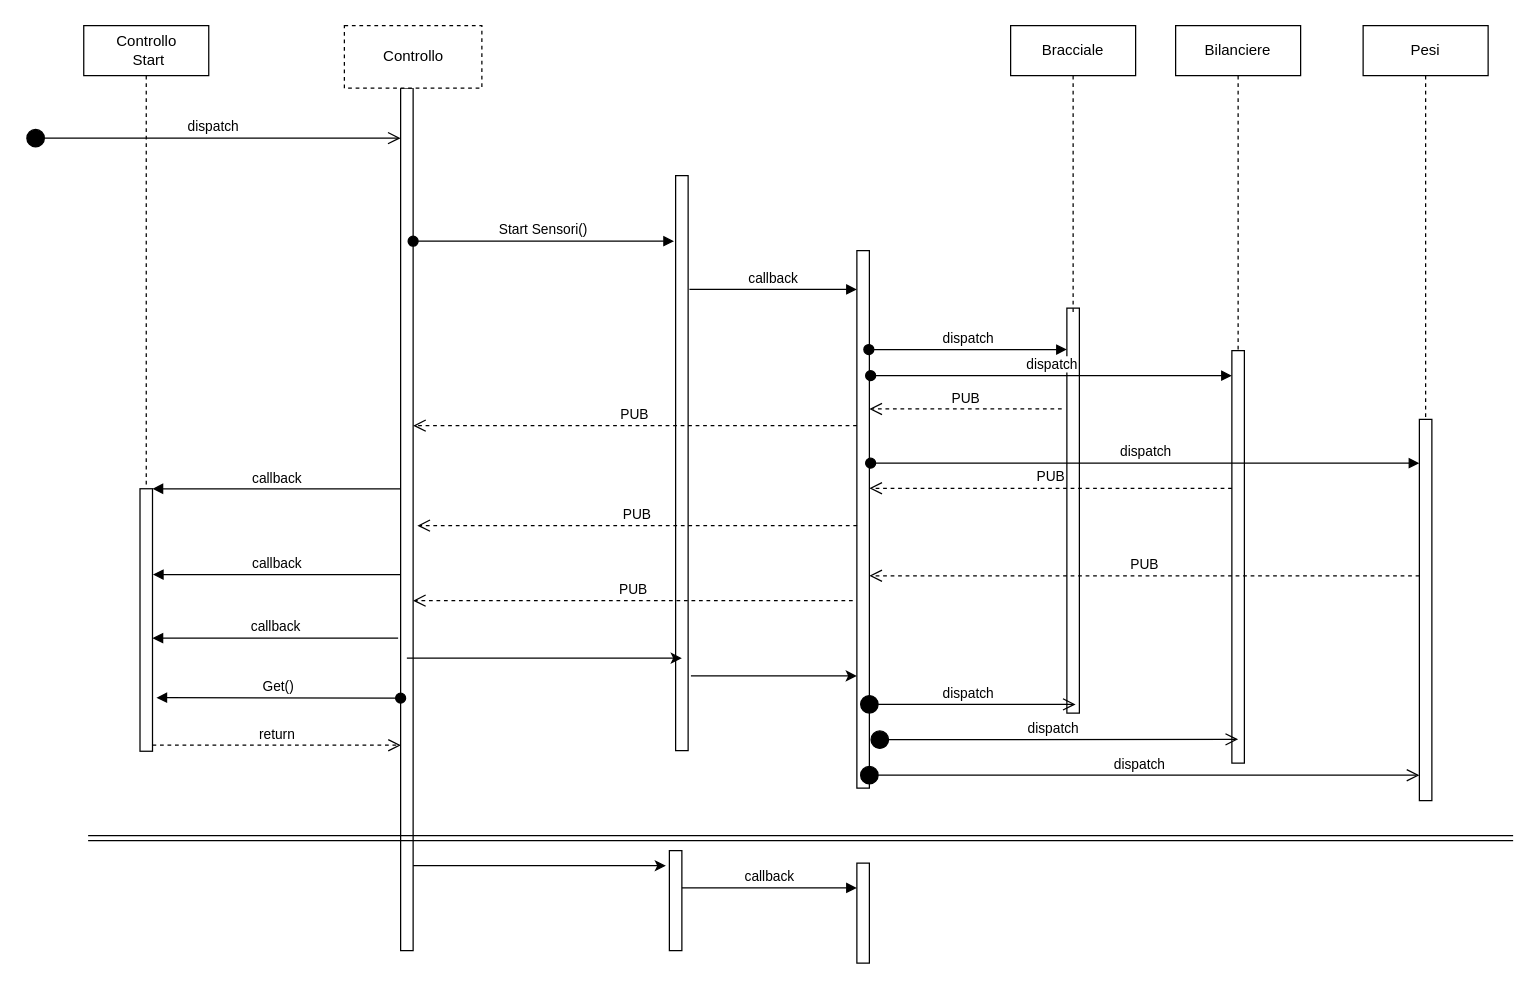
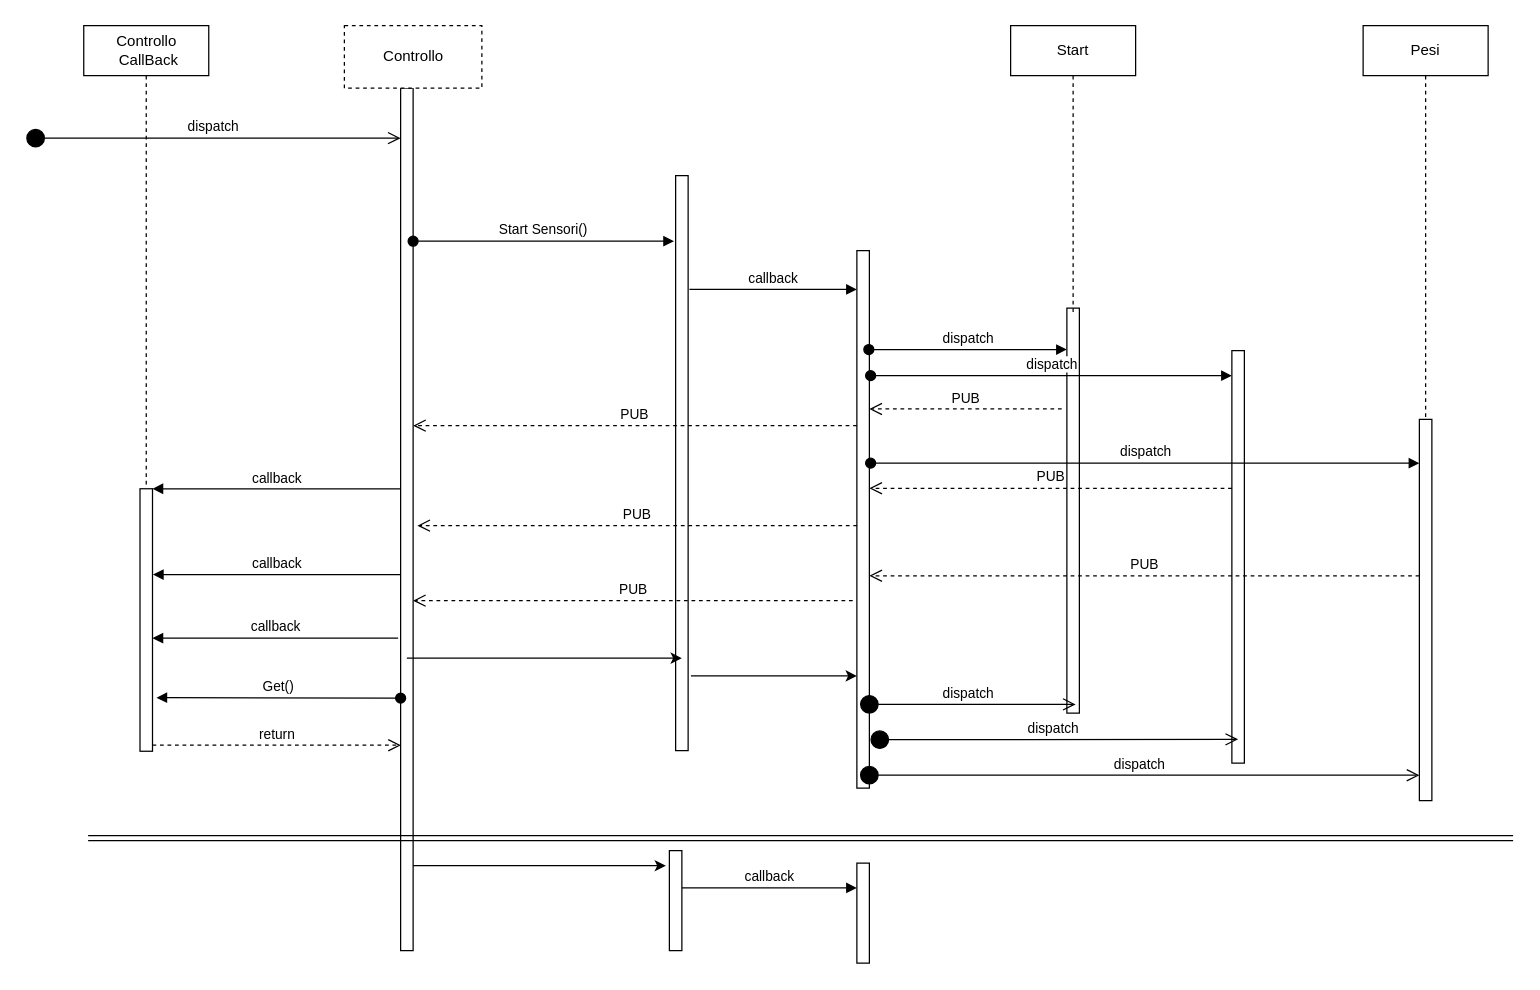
  <mxCell id="0" />
  <mxCell id="1" parent="0" />
  <mxCell id="2" value="dispatch" style="html=1;verticalAlign=bottom;startArrow=circle;startFill=1;endArrow=open;startSize=6;endSize=8;" edge="1" parent="1" target="3"><mxGeometry width="80" relative="1" as="geometry"><mxPoint x="20" y="110" as="sourcePoint" /><mxPoint x="100" y="110" as="targetPoint" /></mxGeometry></mxCell>
  <mxCell id="3" value="" style="html=1;points=[];perimeter=orthogonalPerimeter;" vertex="1" parent="1"><mxGeometry x="320" y="70" width="10" height="690" as="geometry" /></mxCell>
  <mxCell id="4" value="" style="html=1;points=[];perimeter=orthogonalPerimeter;" vertex="1" parent="1"><mxGeometry x="111.5" y="390.5" width="10" height="210" as="geometry" /></mxCell>
  <mxCell id="5" value="callback" style="html=1;verticalAlign=bottom;endArrow=block;entryX=1;entryY=0;" edge="1" target="4" parent="1" source="3"><mxGeometry relative="1" as="geometry"><mxPoint x="311.5" y="390.971" as="sourcePoint" /></mxGeometry></mxCell>
  <mxCell id="6" value="callback" style="html=1;verticalAlign=bottom;endArrow=block;entryX=1.033;entryY=0.327;entryDx=0;entryDy=0;entryPerimeter=0;" edge="1" target="4" parent="1" source="3"><mxGeometry relative="1" as="geometry"><mxPoint x="311.971" y="455.676" as="sourcePoint" /></mxGeometry></mxCell>
  <mxCell id="7" value="callback" style="html=1;verticalAlign=bottom;endArrow=block;" edge="1" parent="1" target="4"><mxGeometry relative="1" as="geometry"><mxPoint x="318" y="510" as="sourcePoint" /><mxPoint x="121.5" y="507.5" as="targetPoint" /></mxGeometry></mxCell>
  <mxCell id="8" value="" style="html=1;points=[];perimeter=orthogonalPerimeter;" vertex="1" parent="1"><mxGeometry x="540" y="140" width="10" height="460" as="geometry" /></mxCell>
  <mxCell id="9" value="Start Sensori()" style="html=1;verticalAlign=bottom;startArrow=oval;endArrow=block;startSize=8;entryX=-0.129;entryY=0.114;entryDx=0;entryDy=0;entryPerimeter=0;" edge="1" target="8" parent="1" source="3"><mxGeometry relative="1" as="geometry"><mxPoint x="282" y="130" as="sourcePoint" /></mxGeometry></mxCell>
  <mxCell id="10" value="" style="html=1;points=[];perimeter=orthogonalPerimeter;" vertex="1" parent="1"><mxGeometry x="685" y="200" width="10" height="430" as="geometry" /></mxCell>
  <mxCell id="11" value="callback" style="html=1;verticalAlign=bottom;endArrow=block;exitX=1.106;exitY=0.198;exitDx=0;exitDy=0;exitPerimeter=0;" edge="1" target="10" parent="1" source="8"><mxGeometry relative="1" as="geometry"><mxPoint x="560.286" y="239.571" as="sourcePoint" /><mxPoint x="695" y="210" as="targetPoint" /></mxGeometry></mxCell>
  <mxCell id="12" value="PUB" style="html=1;verticalAlign=bottom;endArrow=open;dashed=1;endSize=8;" edge="1" parent="1" target="3"><mxGeometry relative="1" as="geometry"><mxPoint x="700" y="257.5" as="targetPoint" /><mxPoint x="685" y="340" as="sourcePoint" /></mxGeometry></mxCell>
  <mxCell id="13" value="Get()" style="html=1;verticalAlign=bottom;startArrow=oval;startFill=1;endArrow=block;startSize=8;entryX=1.314;entryY=0.796;entryDx=0;entryDy=0;entryPerimeter=0;" edge="1" parent="1" target="4"><mxGeometry width="60" relative="1" as="geometry"><mxPoint x="320" y="558" as="sourcePoint" /><mxPoint x="61.5" y="739.5" as="targetPoint" /></mxGeometry></mxCell>
  <mxCell id="14" value="return" style="html=1;verticalAlign=bottom;endArrow=open;dashed=1;endSize=8;entryX=0.886;entryY=0.8;entryDx=0;entryDy=0;entryPerimeter=0;" edge="1" parent="1" source="4"><mxGeometry relative="1" as="geometry"><mxPoint x="81.5" y="739.5" as="sourcePoint" /><mxPoint x="320.206" y="595.676" as="targetPoint" /></mxGeometry></mxCell>
  <mxCell id="15" value="&lt;div&gt;Controllo&lt;/div&gt;" style="html=1;dashed=1;" vertex="1" parent="1"><mxGeometry x="275" y="20" width="110" height="50" as="geometry" /></mxCell>
- <mxCell id="16" value="&lt;div&gt;Controllo&lt;/div&gt;&lt;div&gt;&amp;nbsp;Start&lt;/div&gt;" style="shape=umlLifeline;perimeter=lifelinePerimeter;whiteSpace=wrap;html=1;container=1;collapsible=0;recursiveResize=0;outlineConnect=0;" vertex="1" parent="1"><mxGeometry x="66.5" y="20" width="100" height="370" as="geometry" /></mxCell>
+ <mxCell id="16" value="&lt;div&gt;Controllo&lt;/div&gt;&lt;div&gt;&amp;nbsp;CallBack&lt;/div&gt;" style="shape=umlLifeline;perimeter=lifelinePerimeter;whiteSpace=wrap;html=1;container=1;collapsible=0;recursiveResize=0;outlineConnect=0;" vertex="1" parent="1"><mxGeometry x="66.5" y="20" width="100" height="370" as="geometry" /></mxCell>
  <mxCell id="17" value="PUB" style="html=1;verticalAlign=bottom;endArrow=open;dashed=1;endSize=8;entryX=1.341;entryY=0.458;entryDx=0;entryDy=0;entryPerimeter=0;exitX=0.018;exitY=0.392;exitDx=0;exitDy=0;exitPerimeter=0;" edge="1" parent="1"><mxGeometry relative="1" as="geometry"><mxPoint x="333.412" y="420" as="targetPoint" /><mxPoint x="685.176" y="420" as="sourcePoint" /></mxGeometry></mxCell>
  <mxCell id="18" value="PUB" style="html=1;verticalAlign=bottom;endArrow=open;dashed=1;endSize=8;entryX=1.341;entryY=0.458;entryDx=0;entryDy=0;entryPerimeter=0;exitX=0.018;exitY=0.392;exitDx=0;exitDy=0;exitPerimeter=0;" edge="1" parent="1"><mxGeometry relative="1" as="geometry"><mxPoint x="329.912" y="480" as="targetPoint" /><mxPoint x="681.676" y="480" as="sourcePoint" /></mxGeometry></mxCell>
  <mxCell id="19" value="" style="endArrow=classic;html=1;" edge="1" parent="1"><mxGeometry width="50" height="50" relative="1" as="geometry"><mxPoint x="325" y="526" as="sourcePoint" /><mxPoint x="545" y="526" as="targetPoint" /></mxGeometry></mxCell>
  <mxCell id="20" value="" style="endArrow=classic;html=1;exitX=1.224;exitY=0.87;exitDx=0;exitDy=0;exitPerimeter=0;" edge="1" parent="1" source="8" target="10"><mxGeometry width="50" height="50" relative="1" as="geometry"><mxPoint x="20" y="980" as="sourcePoint" /><mxPoint x="70" y="930" as="targetPoint" /></mxGeometry></mxCell>
  <mxCell id="21" value="" style="shape=link;html=1;" edge="1" parent="1"><mxGeometry width="50" height="50" relative="1" as="geometry"><mxPoint x="70" y="670" as="sourcePoint" /><mxPoint x="1210" y="670" as="targetPoint" /></mxGeometry></mxCell>
  <mxCell id="22" value="" style="endArrow=classic;html=1;entryX=-0.276;entryY=0.151;entryDx=0;entryDy=0;entryPerimeter=0;" edge="1" parent="1" source="3" target="24"><mxGeometry width="50" height="50" relative="1" as="geometry"><mxPoint x="130" y="770" as="sourcePoint" /><mxPoint x="550" y="711" as="targetPoint" /></mxGeometry></mxCell>
  <mxCell id="23" value="" style="html=1;points=[];perimeter=orthogonalPerimeter;" vertex="1" parent="1"><mxGeometry x="685" y="690" width="10" height="80" as="geometry" /></mxCell>
  <mxCell id="24" value="" style="html=1;points=[];perimeter=orthogonalPerimeter;" vertex="1" parent="1"><mxGeometry x="535" y="680" width="10" height="80" as="geometry" /></mxCell>
  <mxCell id="25" value="callback" style="html=1;verticalAlign=bottom;endArrow=block;exitX=1.106;exitY=0.198;exitDx=0;exitDy=0;exitPerimeter=0;" edge="1" parent="1" target="23"><mxGeometry relative="1" as="geometry"><mxPoint x="545.059" y="709.882" as="sourcePoint" /><mxPoint x="679" y="709.882" as="targetPoint" /></mxGeometry></mxCell>
  <mxCell id="26" value="" style="html=1;points=[];perimeter=orthogonalPerimeter;" vertex="1" parent="1"><mxGeometry x="853" y="246" width="10" height="324" as="geometry" /></mxCell>
  <mxCell id="27" value="dispatch" style="html=1;verticalAlign=bottom;startArrow=oval;endArrow=block;startSize=8;exitX=0.957;exitY=0.184;exitDx=0;exitDy=0;exitPerimeter=0;" edge="1" target="26" parent="1" source="10"><mxGeometry relative="1" as="geometry"><mxPoint x="740.071" y="239.857" as="sourcePoint" /></mxGeometry></mxCell>
- <mxCell id="28" value="Bracciale" style="shape=umlLifeline;perimeter=lifelinePerimeter;whiteSpace=wrap;html=1;container=1;collapsible=0;recursiveResize=0;outlineConnect=0;" vertex="1" parent="1"><mxGeometry x="808" y="20" width="100" height="230" as="geometry" /></mxCell>
+ <mxCell id="28" value="Start" style="shape=umlLifeline;perimeter=lifelinePerimeter;whiteSpace=wrap;html=1;container=1;collapsible=0;recursiveResize=0;outlineConnect=0;" vertex="1" parent="1"><mxGeometry x="808" y="20" width="100" height="230" as="geometry" /></mxCell>
  <mxCell id="29" value="" style="html=1;points=[];perimeter=orthogonalPerimeter;" vertex="1" parent="1"><mxGeometry x="985" y="280" width="10" height="330" as="geometry" /></mxCell>
  <mxCell id="30" value="dispatch" style="html=1;verticalAlign=bottom;startArrow=oval;endArrow=block;startSize=8;" edge="1" target="29" parent="1"><mxGeometry relative="1" as="geometry"><mxPoint x="696" y="300" as="sourcePoint" /></mxGeometry></mxCell>
- <mxCell id="31" value="Bilanciere" style="shape=umlLifeline;perimeter=lifelinePerimeter;whiteSpace=wrap;html=1;container=1;collapsible=0;recursiveResize=0;outlineConnect=0;" vertex="1" parent="1"><mxGeometry x="940" y="20" width="100" height="260" as="geometry" /></mxCell>
  <mxCell id="32" value="PUB" style="html=1;verticalAlign=bottom;endArrow=open;dashed=1;endSize=8;exitX=-0.414;exitY=0.249;exitDx=0;exitDy=0;exitPerimeter=0;" edge="1" parent="1" source="26" target="10"><mxGeometry relative="1" as="geometry"><mxPoint x="840" y="320" as="sourcePoint" /><mxPoint x="390" y="790" as="targetPoint" /></mxGeometry></mxCell>
  <mxCell id="33" value="PUB" style="html=1;verticalAlign=bottom;endArrow=open;dashed=1;endSize=8;" edge="1" parent="1" source="29"><mxGeometry relative="1" as="geometry"><mxPoint x="853.143" y="390.143" as="sourcePoint" /><mxPoint x="695" y="390.143" as="targetPoint" /></mxGeometry></mxCell>
  <mxCell id="34" value="PUB" style="html=1;verticalAlign=bottom;endArrow=open;dashed=1;endSize=8;" edge="1" parent="1" source="36"><mxGeometry relative="1" as="geometry"><mxPoint x="1120" y="460" as="sourcePoint" /><mxPoint x="695" y="460.143" as="targetPoint" /></mxGeometry></mxCell>
  <mxCell id="35" value="Pesi" style="shape=umlLifeline;perimeter=lifelinePerimeter;whiteSpace=wrap;html=1;container=1;collapsible=0;recursiveResize=0;outlineConnect=0;" vertex="1" parent="1"><mxGeometry x="1090" y="20" width="100" height="320" as="geometry" /></mxCell>
  <mxCell id="36" value="" style="html=1;points=[];perimeter=orthogonalPerimeter;" vertex="1" parent="1"><mxGeometry x="1135" y="335" width="10" height="305" as="geometry" /></mxCell>
  <mxCell id="37" value="dispatch" style="html=1;verticalAlign=bottom;startArrow=oval;endArrow=block;startSize=8;" edge="1" target="36" parent="1"><mxGeometry relative="1" as="geometry"><mxPoint x="696" y="370" as="sourcePoint" /></mxGeometry></mxCell>
  <mxCell id="38" value="dispatch" style="html=1;verticalAlign=bottom;startArrow=circle;startFill=1;endArrow=open;startSize=6;endSize=8;exitX=0.2;exitY=0.844;exitDx=0;exitDy=0;exitPerimeter=0;" edge="1" parent="1" source="10"><mxGeometry width="80" relative="1" as="geometry"><mxPoint x="280" y="790" as="sourcePoint" /><mxPoint x="860" y="563" as="targetPoint" /></mxGeometry></mxCell>
  <mxCell id="39" value="dispatch" style="html=1;verticalAlign=bottom;startArrow=circle;startFill=1;endArrow=open;startSize=6;endSize=8;exitX=1.033;exitY=0.91;exitDx=0;exitDy=0;exitPerimeter=0;" edge="1" parent="1" source="10"><mxGeometry width="80" relative="1" as="geometry"><mxPoint x="717.071" y="598.357" as="sourcePoint" /><mxPoint x="990" y="591" as="targetPoint" /></mxGeometry></mxCell>
  <mxCell id="40" value="dispatch" style="html=1;verticalAlign=bottom;startArrow=circle;startFill=1;endArrow=open;startSize=6;endSize=8;exitX=0.2;exitY=0.976;exitDx=0;exitDy=0;exitPerimeter=0;" edge="1" parent="1" source="10" target="36"><mxGeometry width="80" relative="1" as="geometry"><mxPoint x="700" y="620" as="sourcePoint" /><mxPoint x="1130" y="620" as="targetPoint" /></mxGeometry></mxCell>
